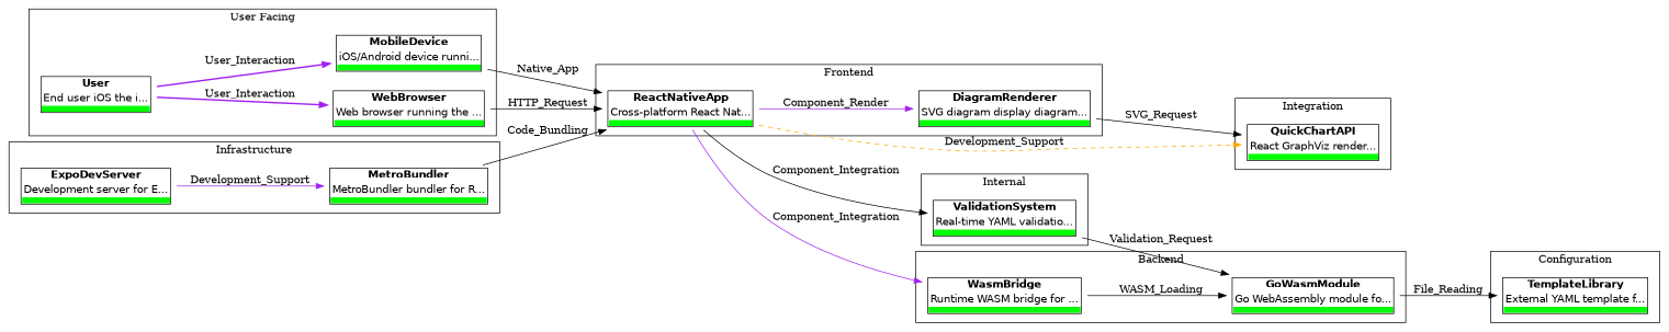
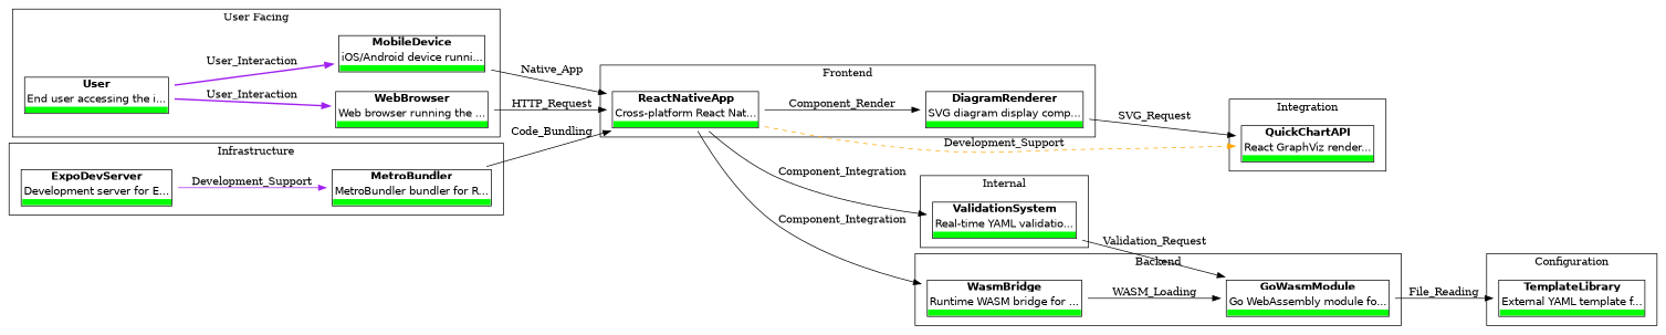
  digraph {
    rankdir=LR
    node [fontname=Helvetica shape=plaintext]
    n1 [label=<       <TABLE BORDER="1" CELLBORDER="0" CELLSPACING="0">         <TR><TD><B>MetroBundler</B></TD></TR>         <TR><TD>MetroBundler bundler for R...</TD></TR>         <TR><TD BGCOLOR="green" HEIGHT="8"></TD></TR>       </TABLE>     >]
    n2 [label=<       <TABLE BORDER="1" CELLBORDER="0" CELLSPACING="0">         <TR><TD><B>ExpoDevServer</B></TD></TR>         <TR><TD>Development server for E...</TD></TR>         <TR><TD BGCOLOR="green" HEIGHT="8"></TD></TR>       </TABLE>     >]
    n3 [label=<       <TABLE BORDER="1" CELLBORDER="0" CELLSPACING="0">         <TR><TD><B>QuickChartAPI</B></TD></TR>         <TR><TD>React GraphViz render...</TD></TR>         <TR><TD BGCOLOR="green" HEIGHT="8"></TD></TR>       </TABLE>     >]
    n4 [label=<       <TABLE BORDER="1" CELLBORDER="0" CELLSPACING="0">         <TR><TD><B>TemplateLibrary</B></TD></TR>         <TR><TD>External YAML template f...</TD></TR>         <TR><TD BGCOLOR="green" HEIGHT="8"></TD></TR>       </TABLE>     >]
    n5 [label=<       <TABLE BORDER="1" CELLBORDER="0" CELLSPACING="0">         <TR><TD><B>ValidationSystem</B></TD></TR>         <TR><TD>Real-time YAML validatio...</TD></TR>         <TR><TD BGCOLOR="green" HEIGHT="8"></TD></TR>       </TABLE>     >]
-   n6 [label=<       <TABLE BORDER="1" CELLBORDER="0" CELLSPACING="0">         <TR><TD><B>User</B></TD></TR>         <TR><TD>End user iOS the i...</TD></TR>         <TR><TD BGCOLOR="green" HEIGHT="8"></TD></TR>       </TABLE>     >]
+   n6 [label=<       <TABLE BORDER="1" CELLBORDER="0" CELLSPACING="0">         <TR><TD><B>User</B></TD></TR>         <TR><TD>End user accessing the i...</TD></TR>         <TR><TD BGCOLOR="green" HEIGHT="8"></TD></TR>       </TABLE>     >]
    n7 [label=<       <TABLE BORDER="1" CELLBORDER="0" CELLSPACING="0">         <TR><TD><B>WebBrowser</B></TD></TR>         <TR><TD>Web browser running the ...</TD></TR>         <TR><TD BGCOLOR="green" HEIGHT="8"></TD></TR>       </TABLE>     >]
    n8 [label=<       <TABLE BORDER="1" CELLBORDER="0" CELLSPACING="0">         <TR><TD><B>MobileDevice</B></TD></TR>         <TR><TD>iOS/Android device runni...</TD></TR>         <TR><TD BGCOLOR="green" HEIGHT="8"></TD></TR>       </TABLE>     >]
    n9 [label=<       <TABLE BORDER="1" CELLBORDER="0" CELLSPACING="0">         <TR><TD><B>ReactNativeApp</B></TD></TR>         <TR><TD>Cross-platform React Nat...</TD></TR>         <TR><TD BGCOLOR="green" HEIGHT="8"></TD></TR>       </TABLE>     >]
-   n10 [label=<       <TABLE BORDER="1" CELLBORDER="0" CELLSPACING="0">         <TR><TD><B>DiagramRenderer</B></TD></TR>         <TR><TD>SVG diagram display diagram...</TD></TR>         <TR><TD BGCOLOR="green" HEIGHT="8"></TD></TR>       </TABLE>     >]
+   n10 [label=<       <TABLE BORDER="1" CELLBORDER="0" CELLSPACING="0">         <TR><TD><B>DiagramRenderer</B></TD></TR>         <TR><TD>SVG diagram display comp...</TD></TR>         <TR><TD BGCOLOR="green" HEIGHT="8"></TD></TR>       </TABLE>     >]
    n11 [label=<       <TABLE BORDER="1" CELLBORDER="0" CELLSPACING="0">         <TR><TD><B>GoWasmModule</B></TD></TR>         <TR><TD>Go WebAssembly module fo...</TD></TR>         <TR><TD BGCOLOR="green" HEIGHT="8"></TD></TR>       </TABLE>     >]
    n12 [label=<       <TABLE BORDER="1" CELLBORDER="0" CELLSPACING="0">         <TR><TD><B>WasmBridge</B></TD></TR>         <TR><TD>Runtime WASM bridge for ...</TD></TR>         <TR><TD BGCOLOR="green" HEIGHT="8"></TD></TR>       </TABLE>     >]
    subgraph cluster_1 {
      label=Infrastructure
      n1
      n2
    }
    subgraph cluster_2 {
      label=Integration
      n3
    }
    subgraph cluster_3 {
      label=Configuration
      n4
    }
    subgraph cluster_4 {
      label=Internal
      n5
    }
    subgraph cluster_5 {
      label="User Facing"
      n6
      n7
      n8
    }
    subgraph cluster_6 {
      label=Frontend
      n9
      n10
    }
    subgraph cluster_7 {
      label=Backend
      n11
      n12
    }
    n1 -> n9 [label=Code_Bundling]
    n2 -> n1 [color=purple label=Development_Support]
    n5 -> n11 [label=Validation_Request]
    n6 -> n7 [color=purple label=User_Interaction style=bold]
    n6 -> n8 [color=purple label=User_Interaction style=bold]
    n7 -> n9 [color=black label=HTTP_Request]
    n8 -> n9 [label=Native_App]
    n9 -> n3 [color=orange label=Development_Support style=dashed]
    n9 -> n5 [label=Component_Integration]
-   n9 -> n10 [label=Component_Render color=purple]
-   n9 -> n12 [label=Component_Integration color=purple]
+   n9 -> n10 [label=Component_Render]
+   n9 -> n12 [label=Component_Integration]
    n10 -> n3 [label=SVG_Request]
    n11 -> n4 [label=File_Reading]
    n12 -> n11 [label=WASM_Loading]
  }
